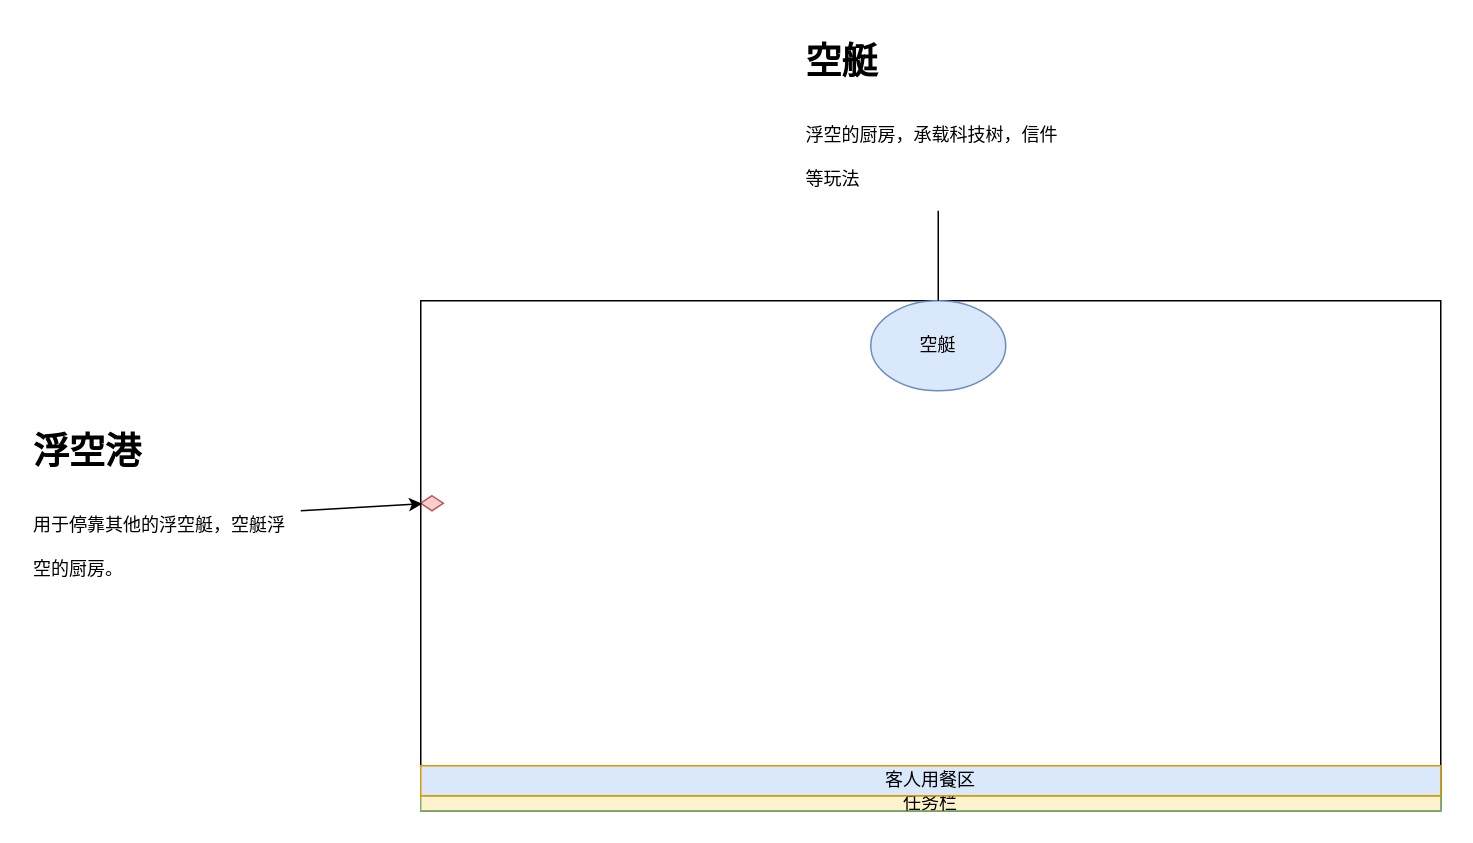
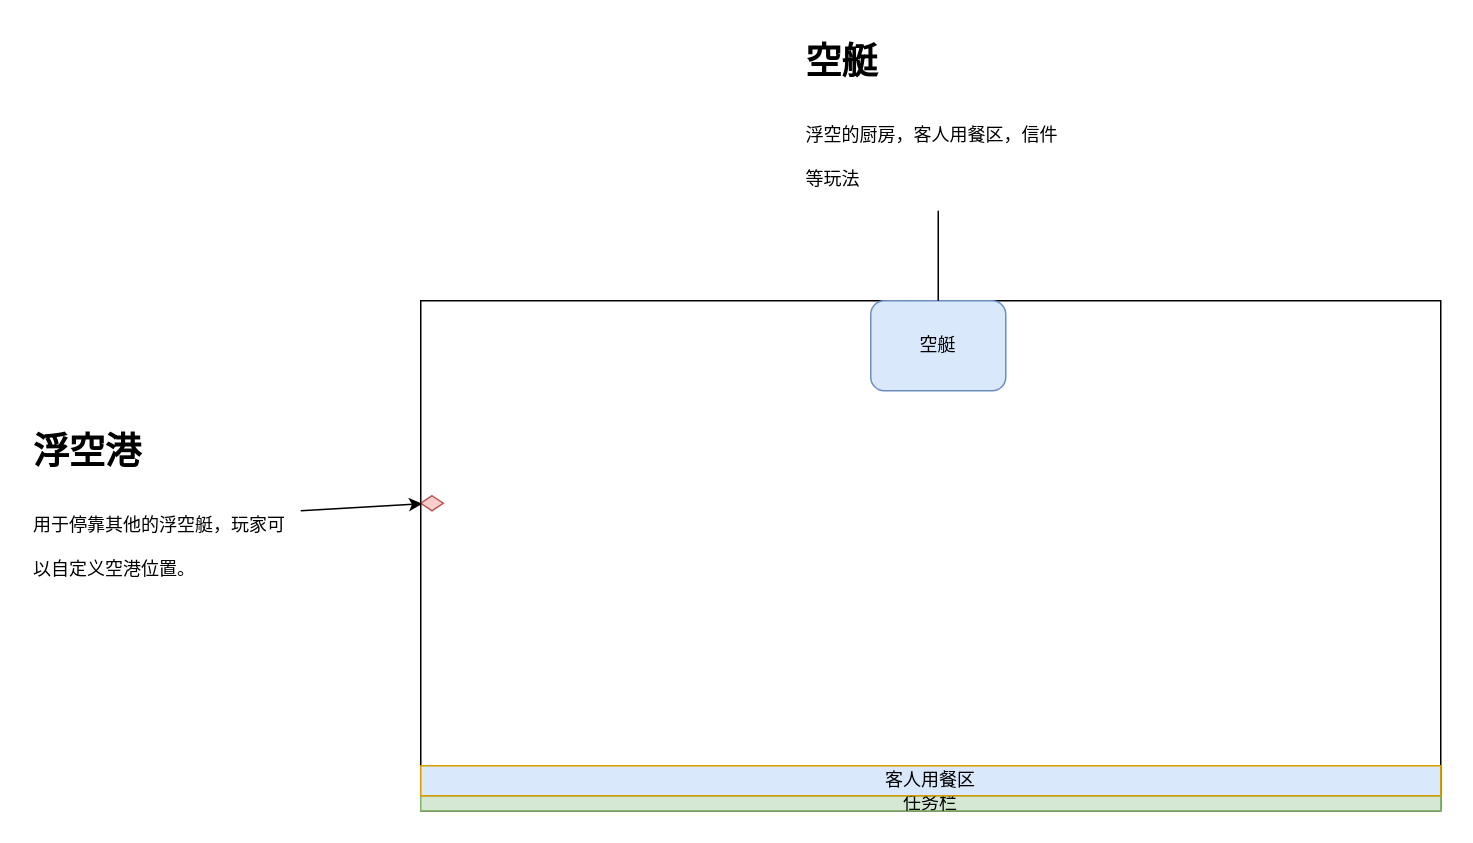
  <mxCell id="0" />
  <mxCell id="1" parent="0" />
  <mxCell id="2" value="" style="rounded=0;whiteSpace=wrap;html=1;" parent="1" vertex="1"><mxGeometry x="280" y="200" width="680" height="340" as="geometry" /></mxCell>
- <mxCell id="3" value="空艇" style="ellipse;whiteSpace=wrap;html=1;fillColor=#dae8fc;strokeColor=#6c8ebf;" parent="1" vertex="1"><mxGeometry x="580" y="200" width="90" height="60" as="geometry" /></mxCell>
- <mxCell id="4" value="任务栏" style="rounded=0;whiteSpace=wrap;html=1;fillColor=#fff2cc;strokeColor=#82b366;" parent="1" vertex="1"><mxGeometry x="280" y="530" width="680" height="10" as="geometry" /></mxCell>
+ <mxCell id="3" value="空艇" style="whiteSpace=wrap;html=1;fillColor=#dae8fc;strokeColor=#6c8ebf;rounded=1;" parent="1" vertex="1"><mxGeometry x="580" y="200" width="90" height="60" as="geometry" /></mxCell>
+ <mxCell id="4" value="任务栏" style="rounded=0;whiteSpace=wrap;html=1;fillColor=#d5e8d4;strokeColor=#82b366;" parent="1" vertex="1"><mxGeometry x="280" y="530" width="680" height="10" as="geometry" /></mxCell>
  <mxCell id="5" value="客人用餐区" style="rounded=0;whiteSpace=wrap;html=1;fillColor=#dae8fc;strokeColor=#d79b00;" parent="1" vertex="1"><mxGeometry x="280" y="510" width="680" height="20" as="geometry" /></mxCell>
  <mxCell id="6" value="" style="shape=hexagon;perimeter=hexagonPerimeter2;whiteSpace=wrap;html=1;fixedSize=1;fillColor=#f8cecc;strokeColor=#b85450;" parent="1" vertex="1"><mxGeometry x="280" y="330" width="15" height="10" as="geometry" /></mxCell>
- <mxCell id="7" value="&lt;h1 style=&quot;margin-top: 0px;&quot;&gt;&lt;span style=&quot;background-color: transparent; color: light-dark(rgb(0, 0, 0), rgb(255, 255, 255));&quot;&gt;浮空港&lt;/span&gt;&lt;/h1&gt;&lt;h1 style=&quot;margin-top: 0px;&quot;&gt;&lt;span style=&quot;font-size: 12px; font-weight: 400;&quot;&gt;用于停靠其他的浮空艇，空艇浮空的厨房。&lt;/span&gt;&lt;/h1&gt;" style="text;html=1;whiteSpace=wrap;overflow=hidden;rounded=0;" parent="1" vertex="1"><mxGeometry x="20" y="280" width="180" height="120" as="geometry" /></mxCell>
+ <mxCell id="7" value="&lt;h1 style=&quot;margin-top: 0px;&quot;&gt;&lt;span style=&quot;background-color: transparent; color: light-dark(rgb(0, 0, 0), rgb(255, 255, 255));&quot;&gt;浮空港&lt;/span&gt;&lt;/h1&gt;&lt;h1 style=&quot;margin-top: 0px;&quot;&gt;&lt;span style=&quot;font-size: 12px; font-weight: 400;&quot;&gt;用于停靠其他的浮空艇，玩家可以自定义空港位置。&lt;/span&gt;&lt;/h1&gt;" style="text;html=1;whiteSpace=wrap;overflow=hidden;rounded=0;" parent="1" vertex="1"><mxGeometry x="20" y="280" width="180" height="120" as="geometry" /></mxCell>
  <mxCell id="8" value="" style="endArrow=classic;html=1;rounded=0;exitX=1;exitY=0.5;exitDx=0;exitDy=0;" parent="1" source="7" target="6" edge="1"><mxGeometry width="50" height="50" relative="1" as="geometry"><mxPoint x="160" y="290" as="sourcePoint" /><mxPoint x="210" y="240" as="targetPoint" /></mxGeometry></mxCell>
  <mxCell id="9" value="" style="edgeStyle=orthogonalEdgeStyle;rounded=0;orthogonalLoop=1;jettySize=auto;html=1;endArrow=none;" parent="1" source="10" target="3" edge="1"><mxGeometry relative="1" as="geometry" /></mxCell>
- <mxCell id="10" value="&lt;h1 style=&quot;margin-top: 0px;&quot;&gt;空艇&lt;/h1&gt;&lt;h1 style=&quot;margin-top: 0px;&quot;&gt;&lt;span style=&quot;font-size: 12px; font-weight: 400;&quot;&gt;浮空的厨房，承载科技树，信件等玩法&lt;/span&gt;&lt;/h1&gt;" style="text;html=1;whiteSpace=wrap;overflow=hidden;rounded=0;" parent="1" vertex="1"><mxGeometry x="535" y="20" width="180" height="120" as="geometry" /></mxCell>
+ <mxCell id="10" value="&lt;h1 style=&quot;margin-top: 0px;&quot;&gt;空艇&lt;/h1&gt;&lt;h1 style=&quot;margin-top: 0px;&quot;&gt;&lt;span style=&quot;font-size: 12px; font-weight: 400;&quot;&gt;浮空的厨房，客人用餐区，信件等玩法&lt;/span&gt;&lt;/h1&gt;" style="text;html=1;whiteSpace=wrap;overflow=hidden;rounded=0;" parent="1" vertex="1"><mxGeometry x="535" y="20" width="180" height="120" as="geometry" /></mxCell>
